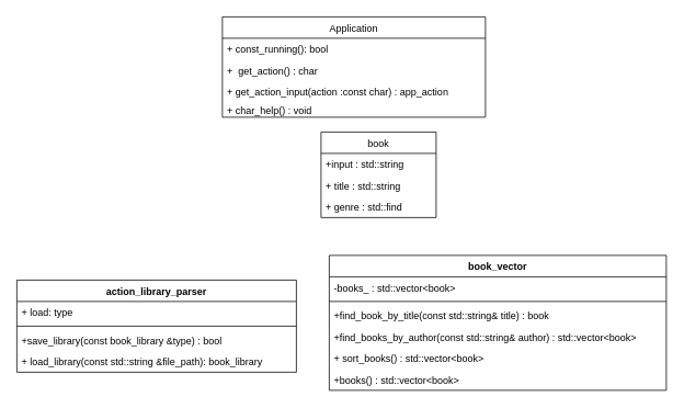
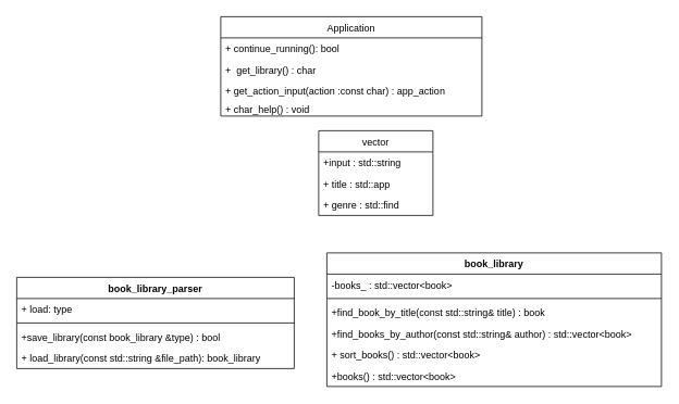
  <mxCell id="0" />
  <mxCell id="1" parent="0" />
  <mxCell id="2" value="Application" style="swimlane;fontStyle=0;childLayout=stackLayout;horizontal=1;startSize=26;fillColor=none;horizontalStack=0;resizeParent=1;resizeParentMax=0;resizeLast=0;collapsible=1;marginBottom=0;" vertex="1" parent="1"><mxGeometry x="270" y="20" width="320" height="122" as="geometry" /></mxCell>
- <mxCell id="3" value="+ const_running(): bool" style="text;strokeColor=none;fillColor=none;align=left;verticalAlign=top;spacingLeft=4;spacingRight=4;overflow=hidden;rotatable=0;points=[[0,0.5],[1,0.5]];portConstraint=eastwest;" vertex="1" parent="2"><mxGeometry y="26" width="320" height="26" as="geometry" /></mxCell>
- <mxCell id="4" value="+  get_action() : char" style="text;strokeColor=none;fillColor=none;align=left;verticalAlign=top;spacingLeft=4;spacingRight=4;overflow=hidden;rotatable=0;points=[[0,0.5],[1,0.5]];portConstraint=eastwest;" vertex="1" parent="2"><mxGeometry y="52" width="320" height="26" as="geometry" /></mxCell>
+ <mxCell id="3" value="+ continue_running(): bool" style="text;strokeColor=none;fillColor=none;align=left;verticalAlign=top;spacingLeft=4;spacingRight=4;overflow=hidden;rotatable=0;points=[[0,0.5],[1,0.5]];portConstraint=eastwest;" vertex="1" parent="2"><mxGeometry y="26" width="320" height="26" as="geometry" /></mxCell>
+ <mxCell id="4" value="+  get_library() : char" style="text;strokeColor=none;fillColor=none;align=left;verticalAlign=top;spacingLeft=4;spacingRight=4;overflow=hidden;rotatable=0;points=[[0,0.5],[1,0.5]];portConstraint=eastwest;" vertex="1" parent="2"><mxGeometry y="52" width="320" height="26" as="geometry" /></mxCell>
  <mxCell id="5" value="+ get_action_input(action :const char) : app_action" style="text;strokeColor=none;fillColor=none;align=left;verticalAlign=top;spacingLeft=4;spacingRight=4;overflow=hidden;rotatable=0;points=[[0,0.5],[1,0.5]];portConstraint=eastwest;" vertex="1" parent="2"><mxGeometry y="78" width="320" height="22" as="geometry" /></mxCell>
  <mxCell id="6" value="+ char_help() : void" style="text;strokeColor=none;fillColor=none;align=left;verticalAlign=top;spacingLeft=4;spacingRight=4;overflow=hidden;rotatable=0;points=[[0,0.5],[1,0.5]];portConstraint=eastwest;" vertex="1" parent="2"><mxGeometry y="100" width="320" height="22" as="geometry" /></mxCell>
- <mxCell id="7" value="book" style="swimlane;fontStyle=0;childLayout=stackLayout;horizontal=1;startSize=26;fillColor=none;horizontalStack=0;resizeParent=1;resizeParentMax=0;resizeLast=0;collapsible=1;marginBottom=0;" vertex="1" parent="1"><mxGeometry x="390" y="160" width="140" height="104" as="geometry" /></mxCell>
+ <mxCell id="7" value="vector" style="swimlane;fontStyle=0;childLayout=stackLayout;horizontal=1;startSize=26;fillColor=none;horizontalStack=0;resizeParent=1;resizeParentMax=0;resizeLast=0;collapsible=1;marginBottom=0;" vertex="1" parent="1"><mxGeometry x="390" y="160" width="140" height="104" as="geometry" /></mxCell>
  <mxCell id="8" value="+input : std::string" style="text;strokeColor=none;fillColor=none;align=left;verticalAlign=top;spacingLeft=4;spacingRight=4;overflow=hidden;rotatable=0;points=[[0,0.5],[1,0.5]];portConstraint=eastwest;" vertex="1" parent="7"><mxGeometry y="26" width="140" height="26" as="geometry" /></mxCell>
- <mxCell id="9" value="+ title : std::string" style="text;strokeColor=none;fillColor=none;align=left;verticalAlign=top;spacingLeft=4;spacingRight=4;overflow=hidden;rotatable=0;points=[[0,0.5],[1,0.5]];portConstraint=eastwest;" vertex="1" parent="7"><mxGeometry y="52" width="140" height="26" as="geometry" /></mxCell>
+ <mxCell id="9" value="+ title : std::app" style="text;strokeColor=none;fillColor=none;align=left;verticalAlign=top;spacingLeft=4;spacingRight=4;overflow=hidden;rotatable=0;points=[[0,0.5],[1,0.5]];portConstraint=eastwest;" vertex="1" parent="7"><mxGeometry y="52" width="140" height="26" as="geometry" /></mxCell>
  <mxCell id="10" value="+ genre : std::find" style="text;strokeColor=none;fillColor=none;align=left;verticalAlign=top;spacingLeft=4;spacingRight=4;overflow=hidden;rotatable=0;points=[[0,0.5],[1,0.5]];portConstraint=eastwest;" vertex="1" parent="7"><mxGeometry y="78" width="140" height="26" as="geometry" /></mxCell>
- <mxCell id="11" value="book_vector" style="swimlane;fontStyle=1;align=center;verticalAlign=top;childLayout=stackLayout;horizontal=1;startSize=26;horizontalStack=0;resizeParent=1;resizeParentMax=0;resizeLast=0;collapsible=1;marginBottom=0;" vertex="1" parent="1"><mxGeometry x="400" y="310" width="410" height="164" as="geometry" /></mxCell>
+ <mxCell id="11" value="book_library" style="swimlane;fontStyle=1;align=center;verticalAlign=top;childLayout=stackLayout;horizontal=1;startSize=26;horizontalStack=0;resizeParent=1;resizeParentMax=0;resizeLast=0;collapsible=1;marginBottom=0;" vertex="1" parent="1"><mxGeometry x="400" y="310" width="410" height="164" as="geometry" /></mxCell>
  <mxCell id="12" value="-books_ : std::vector&lt;book&gt;" style="text;strokeColor=none;fillColor=none;align=left;verticalAlign=top;spacingLeft=4;spacingRight=4;overflow=hidden;rotatable=0;points=[[0,0.5],[1,0.5]];portConstraint=eastwest;" vertex="1" parent="11"><mxGeometry y="26" width="410" height="26" as="geometry" /></mxCell>
  <mxCell id="13" value="" style="line;strokeWidth=1;fillColor=none;align=left;verticalAlign=middle;spacingTop=-1;spacingLeft=3;spacingRight=3;rotatable=0;labelPosition=right;points=[];portConstraint=eastwest;" vertex="1" parent="11"><mxGeometry y="52" width="410" height="8" as="geometry" /></mxCell>
  <mxCell id="14" value="+find_book_by_title(const std::string&amp; title) : book" style="text;strokeColor=none;fillColor=none;align=left;verticalAlign=top;spacingLeft=4;spacingRight=4;overflow=hidden;rotatable=0;points=[[0,0.5],[1,0.5]];portConstraint=eastwest;" vertex="1" parent="11"><mxGeometry y="60" width="410" height="26" as="geometry" /></mxCell>
  <mxCell id="15" value="+find_books_by_author(const std::string&amp; author) : std::vector&lt;book&gt;" style="text;strokeColor=none;fillColor=none;align=left;verticalAlign=top;spacingLeft=4;spacingRight=4;overflow=hidden;rotatable=0;points=[[0,0.5],[1,0.5]];portConstraint=eastwest;" vertex="1" parent="11"><mxGeometry y="86" width="410" height="26" as="geometry" /></mxCell>
  <mxCell id="16" value="+ sort_books() : std::vector&lt;book&gt;" style="text;strokeColor=none;fillColor=none;align=left;verticalAlign=top;spacingLeft=4;spacingRight=4;overflow=hidden;rotatable=0;points=[[0,0.5],[1,0.5]];portConstraint=eastwest;" vertex="1" parent="11"><mxGeometry y="112" width="410" height="26" as="geometry" /></mxCell>
  <mxCell id="17" value="+books() : std::vector&lt;book&gt;" style="text;strokeColor=none;fillColor=none;align=left;verticalAlign=top;spacingLeft=4;spacingRight=4;overflow=hidden;rotatable=0;points=[[0,0.5],[1,0.5]];portConstraint=eastwest;" vertex="1" parent="11"><mxGeometry y="138" width="410" height="26" as="geometry" /></mxCell>
- <mxCell id="18" value="action_library_parser" style="swimlane;fontStyle=1;align=center;verticalAlign=top;childLayout=stackLayout;horizontal=1;startSize=26;horizontalStack=0;resizeParent=1;resizeParentMax=0;resizeLast=0;collapsible=1;marginBottom=0;" vertex="1" parent="1"><mxGeometry x="20" y="340" width="340" height="112" as="geometry" /></mxCell>
+ <mxCell id="18" value="book_library_parser" style="swimlane;fontStyle=1;align=center;verticalAlign=top;childLayout=stackLayout;horizontal=1;startSize=26;horizontalStack=0;resizeParent=1;resizeParentMax=0;resizeLast=0;collapsible=1;marginBottom=0;" vertex="1" parent="1"><mxGeometry x="20" y="340" width="340" height="112" as="geometry" /></mxCell>
  <mxCell id="19" value="+ load: type" style="text;strokeColor=none;fillColor=none;align=left;verticalAlign=top;spacingLeft=4;spacingRight=4;overflow=hidden;rotatable=0;points=[[0,0.5],[1,0.5]];portConstraint=eastwest;" vertex="1" parent="18"><mxGeometry y="26" width="340" height="26" as="geometry" /></mxCell>
  <mxCell id="20" value="" style="line;strokeWidth=1;fillColor=none;align=left;verticalAlign=middle;spacingTop=-1;spacingLeft=3;spacingRight=3;rotatable=0;labelPosition=right;points=[];portConstraint=eastwest;" vertex="1" parent="18"><mxGeometry y="52" width="340" height="8" as="geometry" /></mxCell>
  <mxCell id="21" value="+save_library(const book_library &amp;type) : bool" style="text;strokeColor=none;fillColor=none;align=left;verticalAlign=top;spacingLeft=4;spacingRight=4;overflow=hidden;rotatable=0;points=[[0,0.5],[1,0.5]];portConstraint=eastwest;" vertex="1" parent="18"><mxGeometry y="60" width="340" height="26" as="geometry" /></mxCell>
  <mxCell id="22" value="+ load_library(const std::string &amp;file_path): book_library" style="text;strokeColor=none;fillColor=none;align=left;verticalAlign=top;spacingLeft=4;spacingRight=4;overflow=hidden;rotatable=0;points=[[0,0.5],[1,0.5]];portConstraint=eastwest;" vertex="1" parent="18"><mxGeometry y="86" width="340" height="26" as="geometry" /></mxCell>
